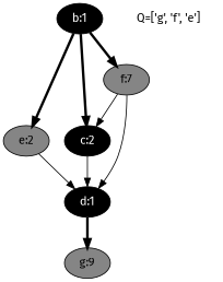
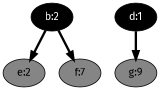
  digraph {
    fontname="Fira Sans"
    node [fillcolor=black fontname="Fira Sans" style=filled]
    edge [fontname="Fira Sans" penwidth=3]
-   n1 [fontcolor=white label="b:1"]
-   n2 [fontcolor=white label="c:2"]
+   n1 [fontcolor=white label="b:2"]
    n3 [fillcolor=gray52 label="e:2"]
    n4 [fillcolor=gray52 label="f:7"]
    n5 [fontcolor=white label="d:1"]
    n6 [fillcolor=gray52 label="g:9"]
-   n7 [color=white label="Q=['g', 'f', 'e']" fillcolor="" style=""]
-   n1 -> n2
    n1 -> n3
    n1 -> n4
-   n2 -> n5 [penwidth=1]
-   n3 -> n5 [penwidth=1]
-   n4 -> n2 [penwidth=1]
-   n4 -> n5 [penwidth=1]
    n5 -> n6
  }
